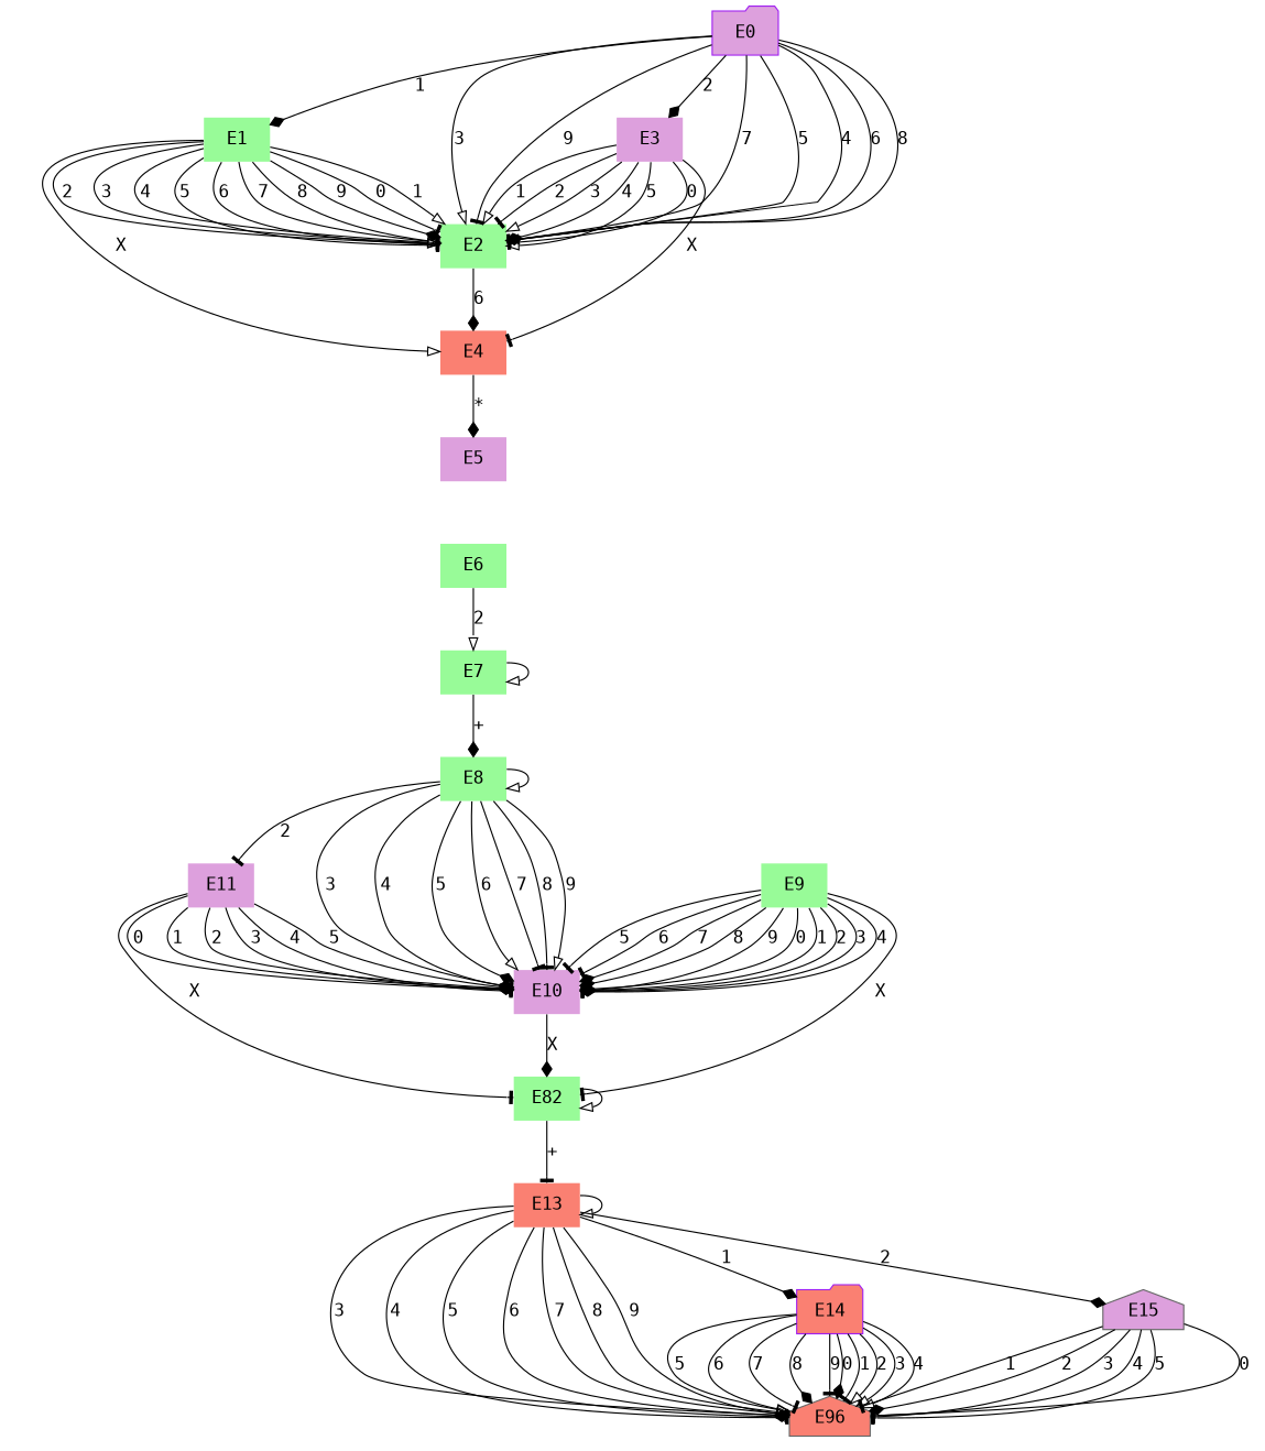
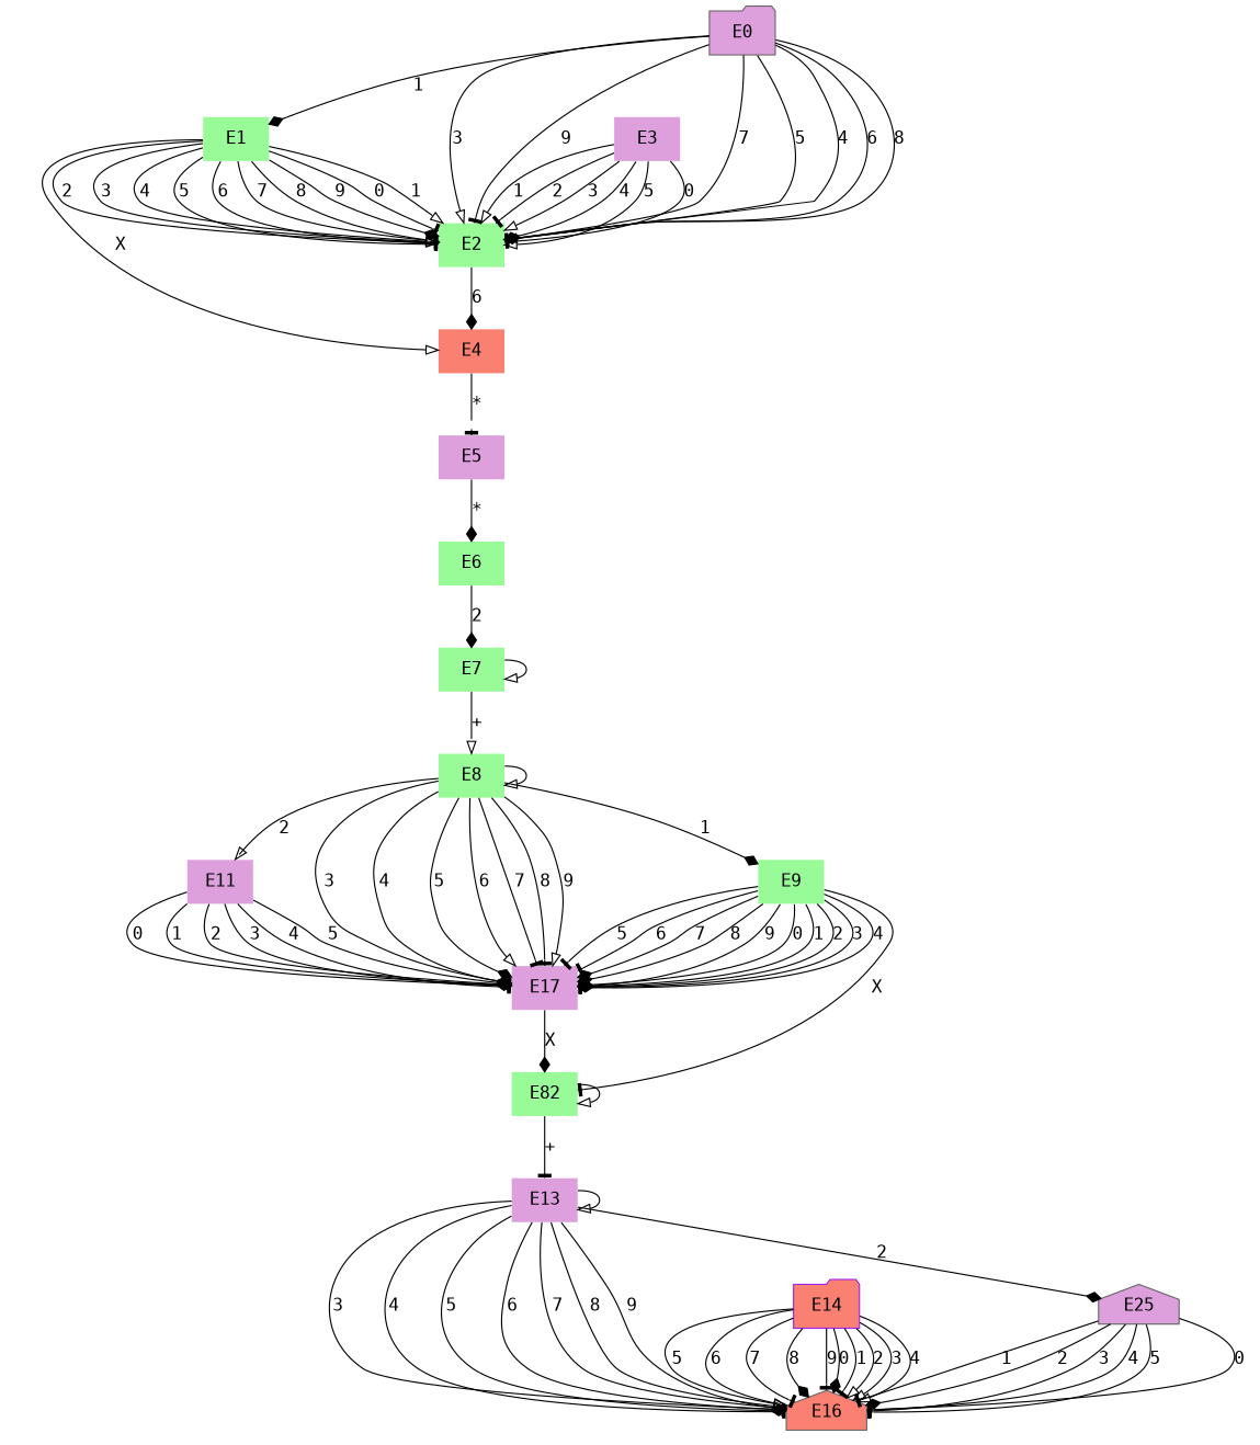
  digraph {
    fontname="DejaVu Sans Mono"
    node [color=purple fillcolor=palegreen fontname="DejaVu Sans Mono" shape=plaintext style=filled]
    edge [arrowhead=tee fontname="DejaVu Sans Mono"]
-   E0 [fillcolor=plum shape=folder]
+   E0 [color=gray40 fillcolor=plum shape=folder]
    E1
    E3 [color=gray40 fillcolor=plum]
    E2
    E4 [color=red fillcolor=salmon]
-   E10 [fillcolor=plum]
+   E10 [fillcolor=plum label=E17]
    n7 [label=E82]
-   E13 [color=gray40 fillcolor=salmon]
+   E13 [color=gray40 fillcolor=plum]
    E14 [fillcolor=salmon shape=folder]
-   E16 [color=gray40 fillcolor=salmon shape=house label=E96]
-   E15 [color=gray40 fillcolor=plum shape=house]
+   E16 [color=gray40 fillcolor=salmon shape=house]
+   E15 [color=gray40 fillcolor=plum shape=house label=E25]
    E11 [fillcolor=plum]
    E5 [color=red fillcolor=plum]
    E6 [color=red]
    E7
    E8
    E9
    E0 -> E1 [arrowhead=diamond label=1]
-   E0 -> E3 [arrowhead=diamond label=2]
    E0 -> E2 [arrowhead=onormal label=3]
    E0 -> E2 [arrowhead=diamond label=4]
    E0 -> E2 [label=5]
    E0 -> E2 [arrowhead=onormal label=6]
    E0 -> E2 [arrowhead=onormal label=7]
    E0 -> E2 [arrowhead=diamond label=8]
    E0 -> E2 [label=9]
    E1 -> E2 [label=0]
    E1 -> E2 [arrowhead=onormal label=1]
    E1 -> E2 [arrowhead=onormal label=2]
    E1 -> E2 [arrowhead=onormal label=3]
    E1 -> E2 [label=4]
    E1 -> E2 [label=5]
    E1 -> E2 [label=6]
    E1 -> E2 [arrowhead=onormal label=7]
    E1 -> E2 [arrowhead=onormal label=8]
    E1 -> E2 [arrowhead=diamond label=9]
    E1 -> E4 [arrowhead=onormal label=X]
    E3 -> E2 [label=0]
    E3 -> E2 [arrowhead=onormal label=1]
    E3 -> E2 [label=2]
    E3 -> E2 [arrowhead=onormal label=3]
    E3 -> E2 [arrowhead=diamond label=4]
    E3 -> E2 [arrowhead=onormal label=5]
-   E3 -> E4 [label=X]
    E2 -> E4 [arrowhead=diamond label=6]
-   E4 -> E5 [arrowhead=diamond label="*"]
+   E4 -> E5 [label="*"]
    E10 -> n7 [arrowhead=diamond label=X]
    n7 -> n7 [arrowhead=onormal label=" "]
    n7 -> E13 [label="+"]
    E13 -> E13 [arrowhead=onormal label=" "]
-   E13 -> E14 [arrowhead=diamond label=1]
    E13 -> E16 [arrowhead=diamond label=3]
    E13 -> E16 [label=4]
    E13 -> E16 [arrowhead=diamond label=5]
    E13 -> E16 [label=6]
    E13 -> E16 [arrowhead=onormal label=7]
    E13 -> E16 [arrowhead=onormal label=8]
    E13 -> E16 [arrowhead=onormal label=9]
    E13 -> E15 [arrowhead=diamond label=2]
    E14 -> E16 [arrowhead=diamond label=0]
    E14 -> E16 [label=1]
    E14 -> E16 [arrowhead=onormal label=2]
    E14 -> E16 [arrowhead=onormal label=3]
    E14 -> E16 [arrowhead=onormal label=4]
    E14 -> E16 [arrowhead=onormal label=5]
    E14 -> E16 [arrowhead=onormal label=6]
    E14 -> E16 [label=7]
    E14 -> E16 [arrowhead=diamond label=8]
    E14 -> E16 [label=9]
    E15 -> E16 [label=0]
    E15 -> E16 [label=1]
    E15 -> E16 [arrowhead=diamond label=2]
    E15 -> E16 [label=3]
    E15 -> E16 [label=4]
    E15 -> E16 [label=5]
    E11 -> E10 [label=0]
    E11 -> E10 [arrowhead=diamond label=1]
    E11 -> E10 [arrowhead=diamond label=2]
    E11 -> E10 [arrowhead=diamond label=3]
    E11 -> E10 [label=4]
    E11 -> E10 [label=5]
-   E11 -> n7 [label=X]
-   E6 -> E7 [arrowhead=onormal label=2]
+   E5 -> E6 [arrowhead=diamond label="*"]
+   E6 -> E7 [arrowhead=diamond label=2]
    E7 -> E7 [arrowhead=onormal label=" "]
-   E7 -> E8 [arrowhead=diamond label="+"]
+   E7 -> E8 [arrowhead=onormal label="+"]
    E8 -> E10 [arrowhead=diamond label=3]
    E8 -> E10 [arrowhead=diamond label=4]
    E8 -> E10 [arrowhead=diamond label=5]
    E8 -> E10 [arrowhead=onormal label=6]
    E8 -> E10 [label=7]
    E8 -> E10 [label=8]
    E8 -> E10 [arrowhead=onormal label=9]
-   E8 -> E11 [label=2]
+   E8 -> E11 [arrowhead=onormal label=2]
    E8 -> E8 [arrowhead=onormal label=" "]
+   E8 -> E9 [arrowhead=diamond label=1]
    E9 -> E10 [arrowhead=diamond label=0]
    E9 -> E10 [label=1]
    E9 -> E10 [label=2]
    E9 -> E10 [arrowhead=diamond label=3]
    E9 -> E10 [label=4]
    E9 -> E10 [label=5]
    E9 -> E10 [label=6]
    E9 -> E10 [arrowhead=diamond label=7]
    E9 -> E10 [arrowhead=diamond label=8]
    E9 -> E10 [arrowhead=diamond label=9]
    E9 -> n7 [label=X]
  }
